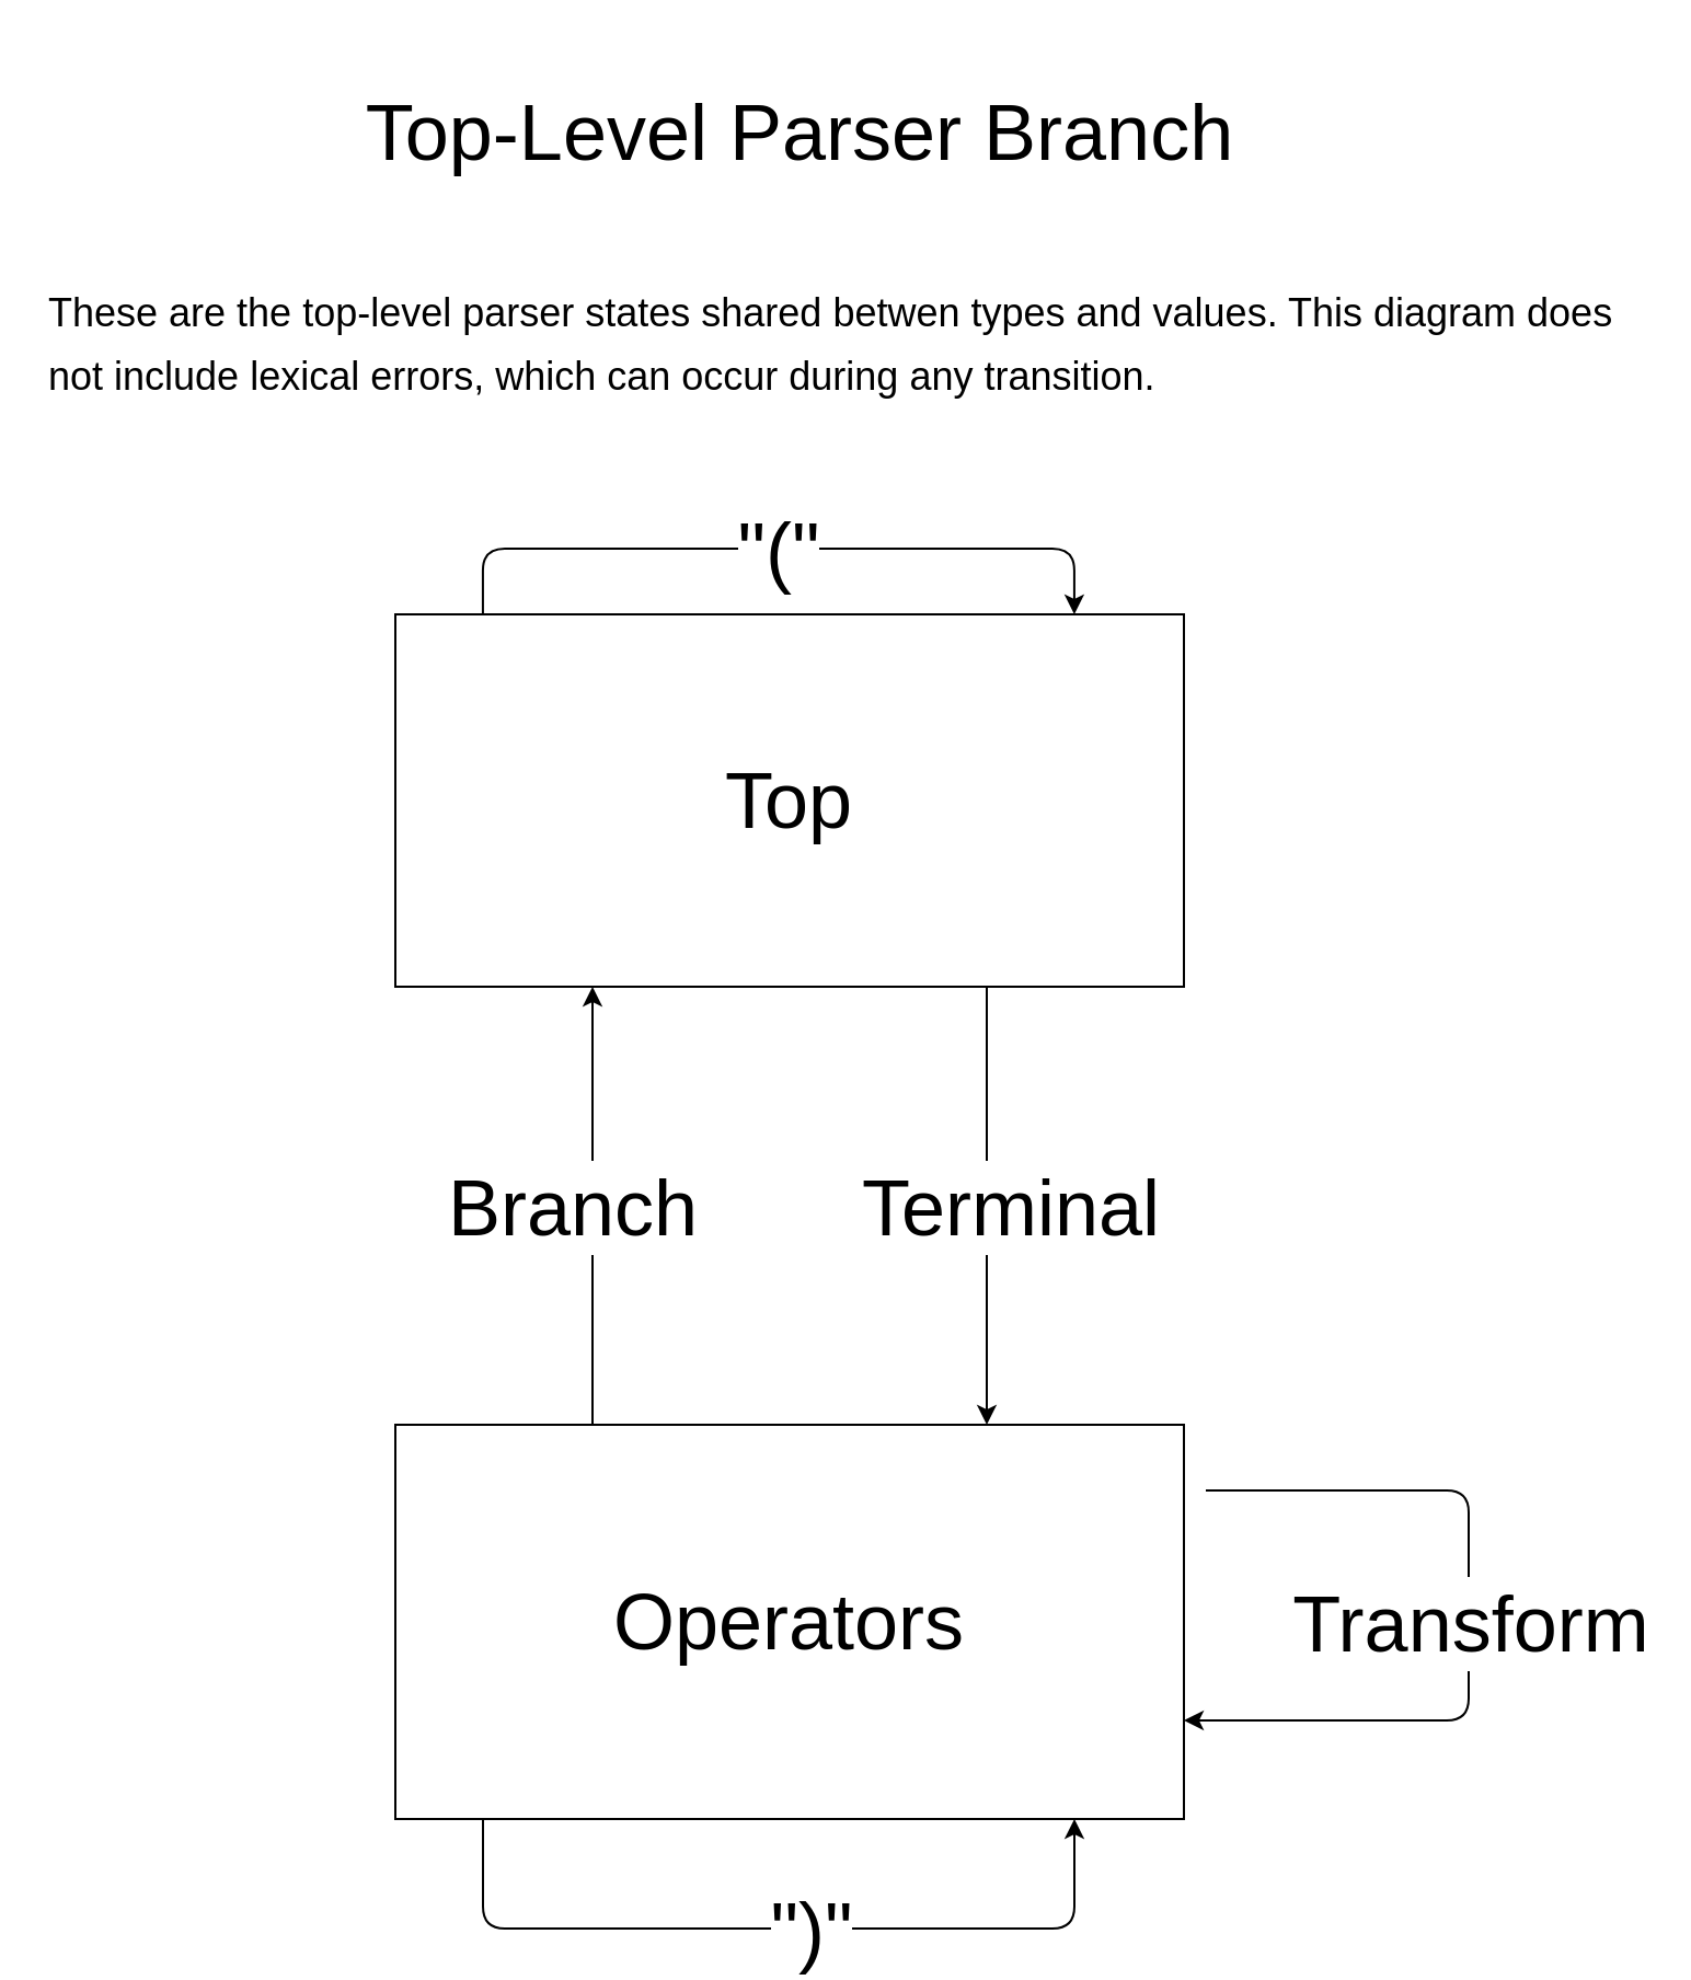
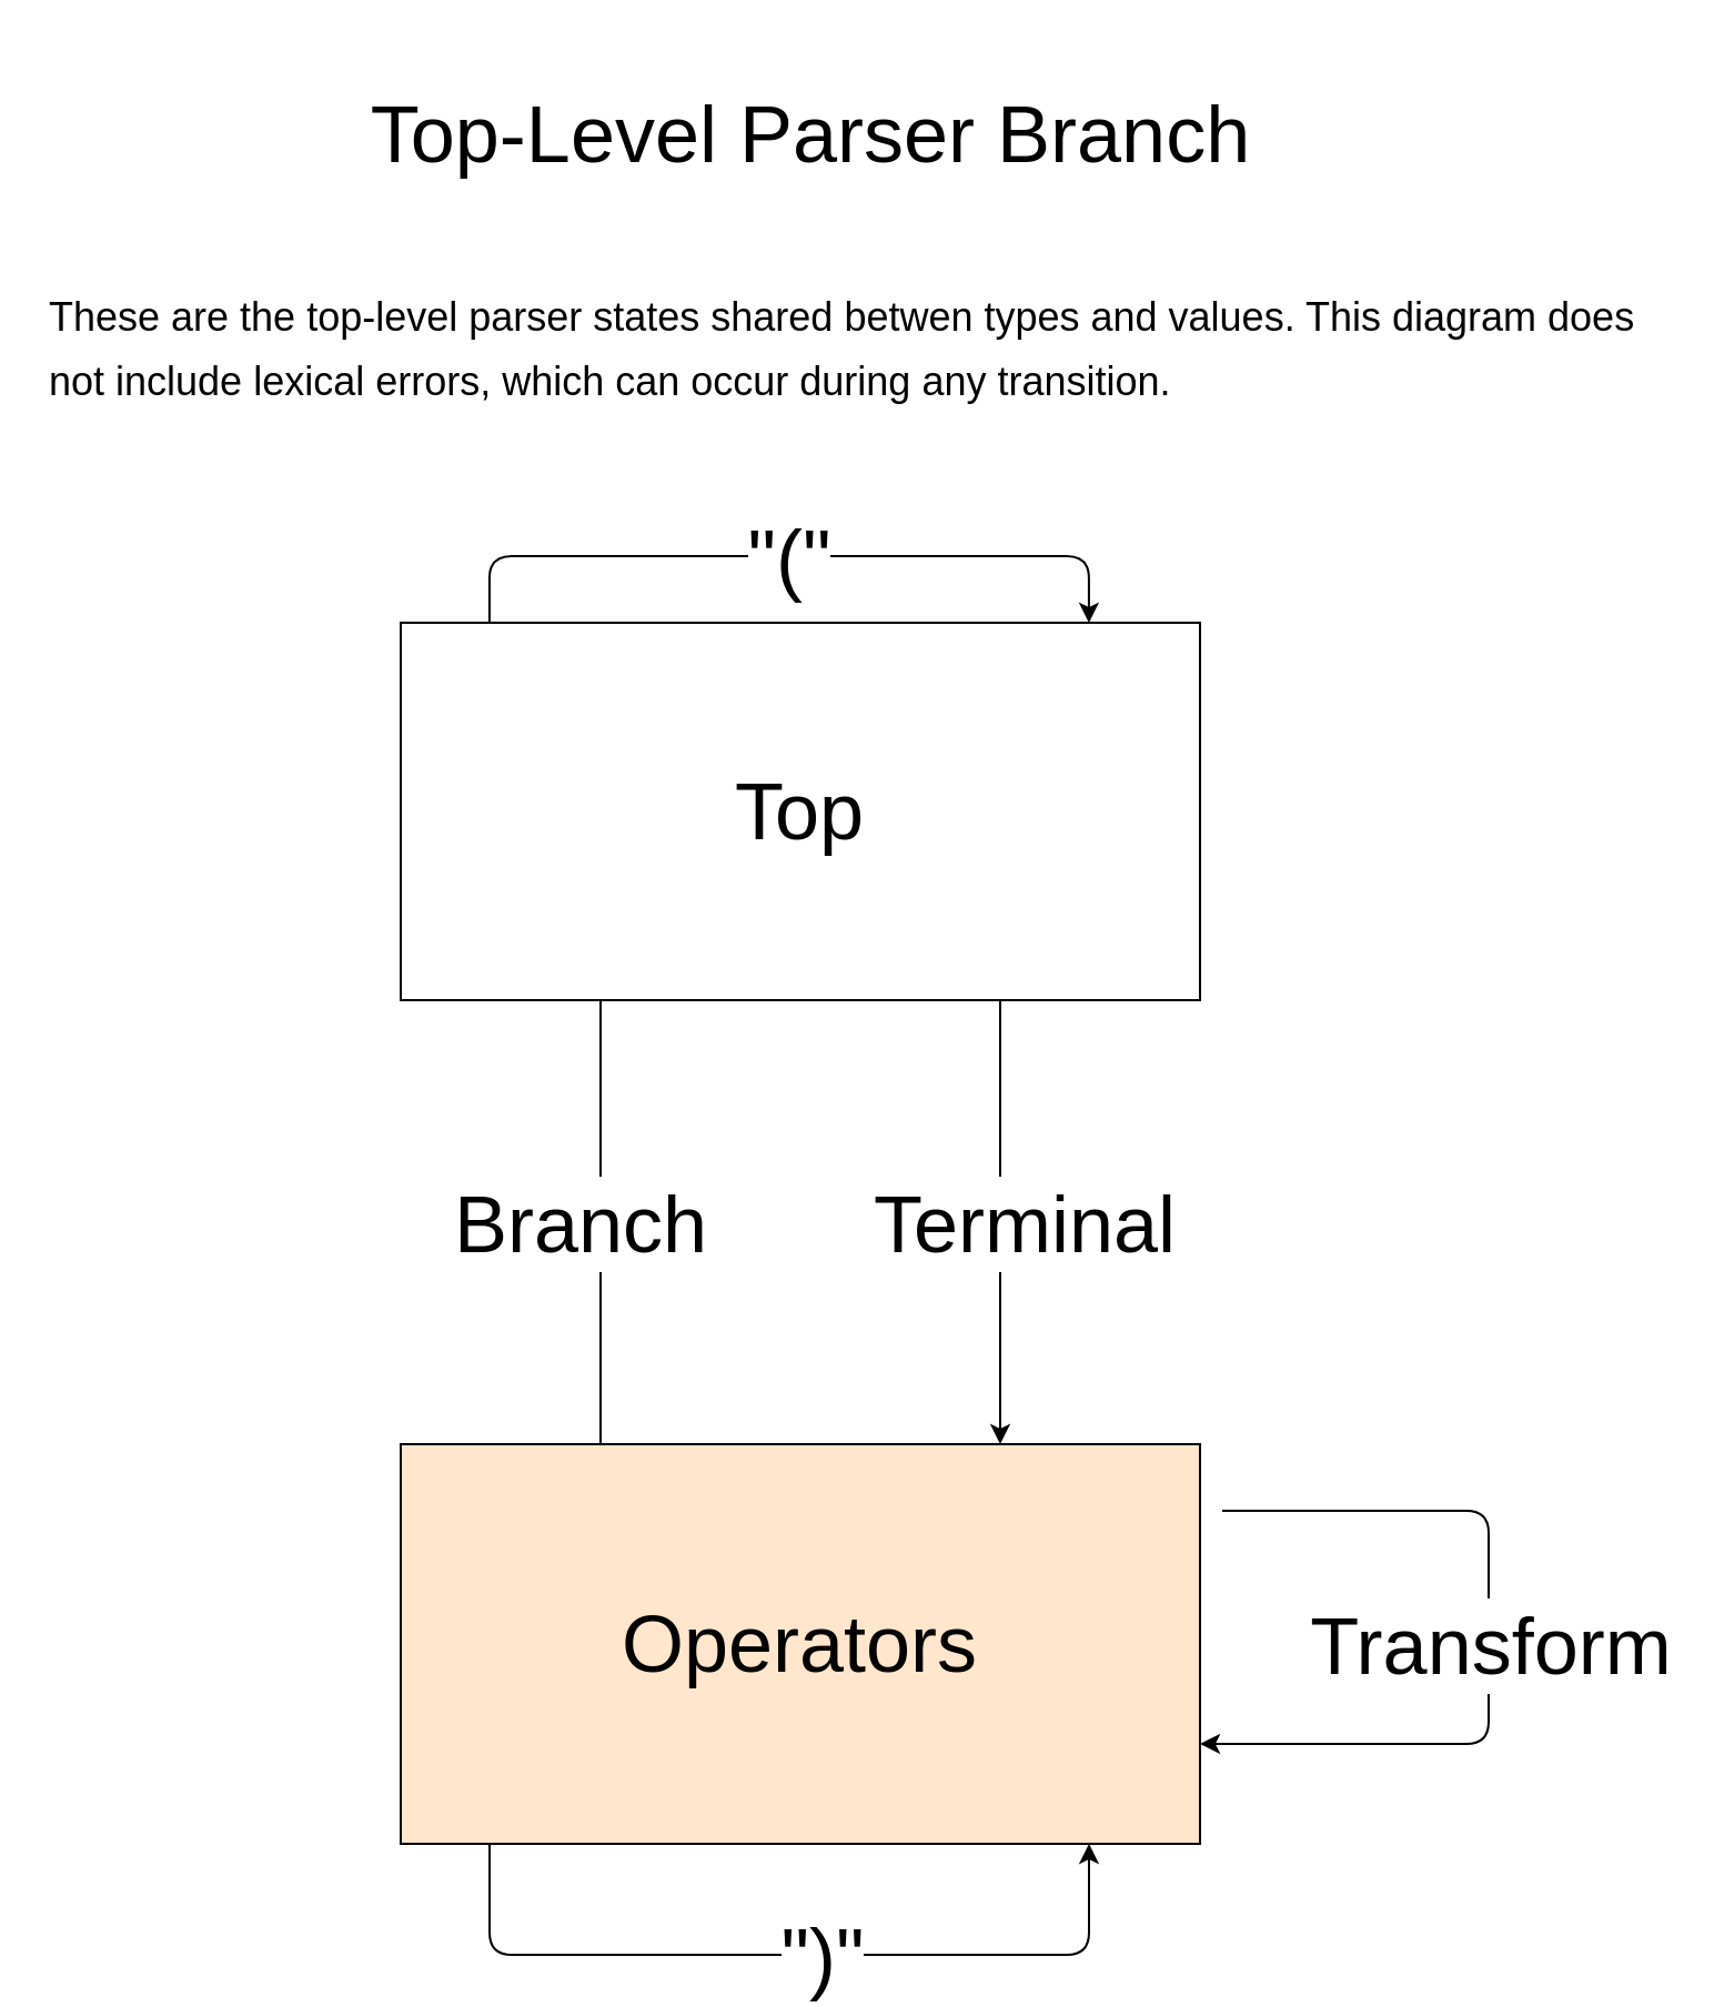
  <mxCell id="0" />
  <mxCell id="1" parent="0" />
  <mxCell id="2" value="&lt;font style=&quot;font-size: 36px&quot;&gt;Top&lt;/font&gt;" style="rounded=0;whiteSpace=wrap;html=1;fontSize=36;" parent="1" vertex="1"><mxGeometry x="180" y="280" width="360" height="170" as="geometry" /></mxCell>
  <mxCell id="3" value="" style="endArrow=classic;html=1;edgeStyle=elbowEdgeStyle;elbow=vertical;fontSize=36;exitX=0.111;exitY=0;exitDx=0;exitDy=0;exitPerimeter=0;entryX=0.861;entryY=0;entryDx=0;entryDy=0;entryPerimeter=0;" parent="1" target="2" edge="1" source="2"><mxGeometry width="50" height="50" relative="1" as="geometry"><mxPoint x="300" y="280" as="sourcePoint" /><mxPoint x="450" y="280" as="targetPoint" /><Array as="points"><mxPoint x="350" y="250" /><mxPoint x="370" y="230" /></Array></mxGeometry></mxCell>
  <mxCell id="4" value="&quot;(&quot;" style="edgeLabel;html=1;align=center;verticalAlign=middle;resizable=0;points=[];fontSize=36;" parent="3" vertex="1" connectable="0"><mxGeometry x="-0.533" y="1" relative="1" as="geometry"><mxPoint x="88" y="1" as="offset" /></mxGeometry></mxCell>
- <mxCell id="5" value="&lt;font style=&quot;font-size: 36px&quot;&gt;Operators&lt;/font&gt;" style="rounded=0;whiteSpace=wrap;html=1;fontSize=36;" parent="1" vertex="1"><mxGeometry x="180" y="650" width="360" height="180" as="geometry" /></mxCell>
+ <mxCell id="5" value="&lt;font style=&quot;font-size: 36px&quot;&gt;Operators&lt;/font&gt;" style="rounded=0;whiteSpace=wrap;html=1;fontSize=36;fillColor=#ffe6cc;" parent="1" vertex="1"><mxGeometry x="180" y="650" width="360" height="180" as="geometry" /></mxCell>
  <mxCell id="6" value="" style="endArrow=classic;html=1;exitX=0.25;exitY=1;exitDx=0;exitDy=0;fontSize=36;entryX=0.75;entryY=0;entryDx=0;entryDy=0;" parent="1" edge="1" target="5"><mxGeometry relative="1" as="geometry"><mxPoint x="450" y="450" as="sourcePoint" /><mxPoint x="450" y="570" as="targetPoint" /></mxGeometry></mxCell>
  <mxCell id="7" value="Terminal" style="edgeLabel;resizable=0;html=1;align=center;verticalAlign=middle;fontSize=36;" parent="6" connectable="0" vertex="1"><mxGeometry relative="1" as="geometry"><mxPoint x="10" as="offset" /></mxGeometry></mxCell>
  <mxCell id="8" value="" style="endArrow=classic;html=1;edgeStyle=elbowEdgeStyle;entryX=1;entryY=0.75;entryDx=0;entryDy=0;fontSize=36;" parent="1" target="5" edge="1"><mxGeometry width="50" height="50" relative="1" as="geometry"><mxPoint x="550" y="680" as="sourcePoint" /><mxPoint x="470" y="530" as="targetPoint" /><Array as="points"><mxPoint x="670" y="740" /></Array></mxGeometry></mxCell>
  <mxCell id="9" value="Transform" style="edgeLabel;html=1;align=center;verticalAlign=middle;resizable=0;points=[];fontSize=36;" parent="8" vertex="1" connectable="0"><mxGeometry x="-0.533" y="1" relative="1" as="geometry"><mxPoint x="37" y="61" as="offset" /></mxGeometry></mxCell>
- <mxCell id="10" value="" style="endArrow=classic;html=1;exitX=0.25;exitY=0;exitDx=0;exitDy=0;entryX=0.25;entryY=1;entryDx=0;entryDy=0;fontSize=36;" parent="1" source="5" target="2" edge="1"><mxGeometry relative="1" as="geometry"><mxPoint x="500" y="280" as="sourcePoint" /><mxPoint x="600" y="280" as="targetPoint" /></mxGeometry></mxCell>
+ <mxCell id="10" value="" style="endArrow=none;html=1;exitX=0.25;exitY=0;exitDx=0;exitDy=0;entryX=0.25;entryY=1;entryDx=0;entryDy=0;fontSize=36;" parent="1" source="5" target="2" edge="1"><mxGeometry relative="1" as="geometry"><mxPoint x="500" y="280" as="sourcePoint" /><mxPoint x="600" y="280" as="targetPoint" /></mxGeometry></mxCell>
  <mxCell id="11" value="Branch" style="edgeLabel;resizable=0;html=1;align=center;verticalAlign=middle;fontSize=36;" parent="10" connectable="0" vertex="1"><mxGeometry relative="1" as="geometry"><mxPoint x="-10" as="offset" /></mxGeometry></mxCell>
  <mxCell id="12" value="" style="endArrow=classic;html=1;edgeStyle=elbowEdgeStyle;elbow=vertical;fontSize=36;exitX=0.111;exitY=0;exitDx=0;exitDy=0;exitPerimeter=0;entryX=0.861;entryY=0;entryDx=0;entryDy=0;entryPerimeter=0;" edge="1" parent="1"><mxGeometry width="50" height="50" relative="1" as="geometry"><mxPoint x="220" y="830" as="sourcePoint" /><mxPoint x="490" y="830" as="targetPoint" /><Array as="points"><mxPoint x="360" y="880" /><mxPoint x="370.04" y="780" /></Array></mxGeometry></mxCell>
  <mxCell id="13" value="&quot;)&quot;" style="edgeLabel;html=1;align=center;verticalAlign=middle;resizable=0;points=[];fontSize=36;" vertex="1" connectable="0" parent="12"><mxGeometry x="-0.533" y="1" relative="1" as="geometry"><mxPoint x="113" y="1" as="offset" /></mxGeometry></mxCell>
  <mxCell id="14" value="Top-Level Parser Branch" style="text;html=1;strokeColor=none;fillColor=none;align=center;verticalAlign=middle;whiteSpace=wrap;rounded=0;fontSize=36;" vertex="1" parent="1"><mxGeometry x="150" y="20" width="430" height="80" as="geometry" /></mxCell>
  <mxCell id="15" value="&lt;font style=&quot;font-size: 18px&quot;&gt;These are the top-level parser states shared betwen types and values. This diagram does not include lexical errors, which can occur during any transition.&lt;/font&gt;" style="text;html=1;strokeColor=none;fillColor=none;align=left;verticalAlign=middle;whiteSpace=wrap;rounded=0;fontSize=24;" vertex="1" parent="1"><mxGeometry x="20" y="90" width="730" height="130" as="geometry" /></mxCell>
